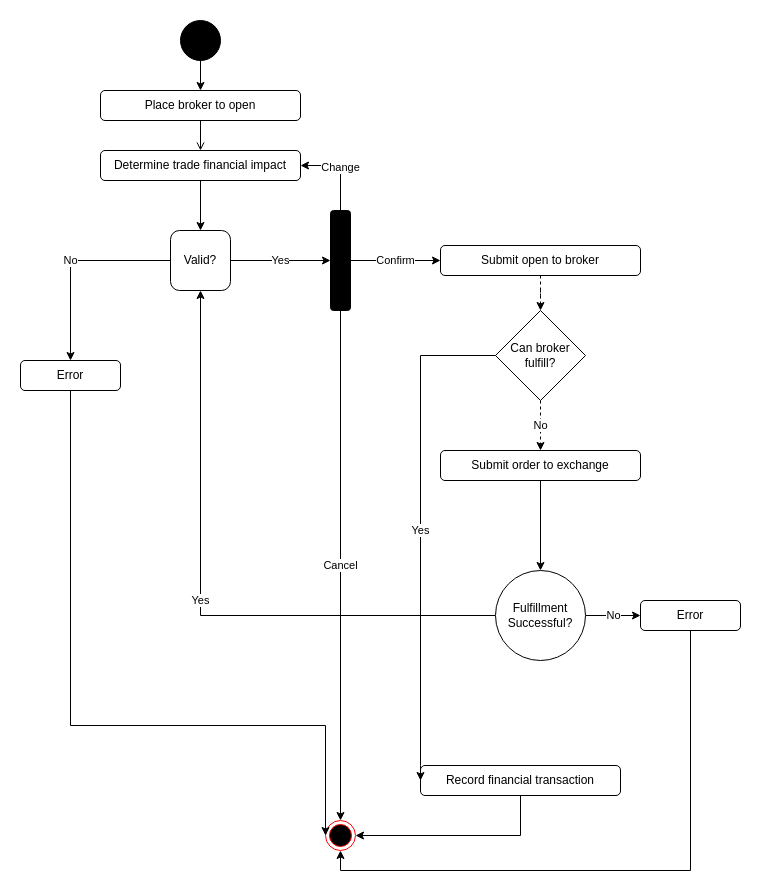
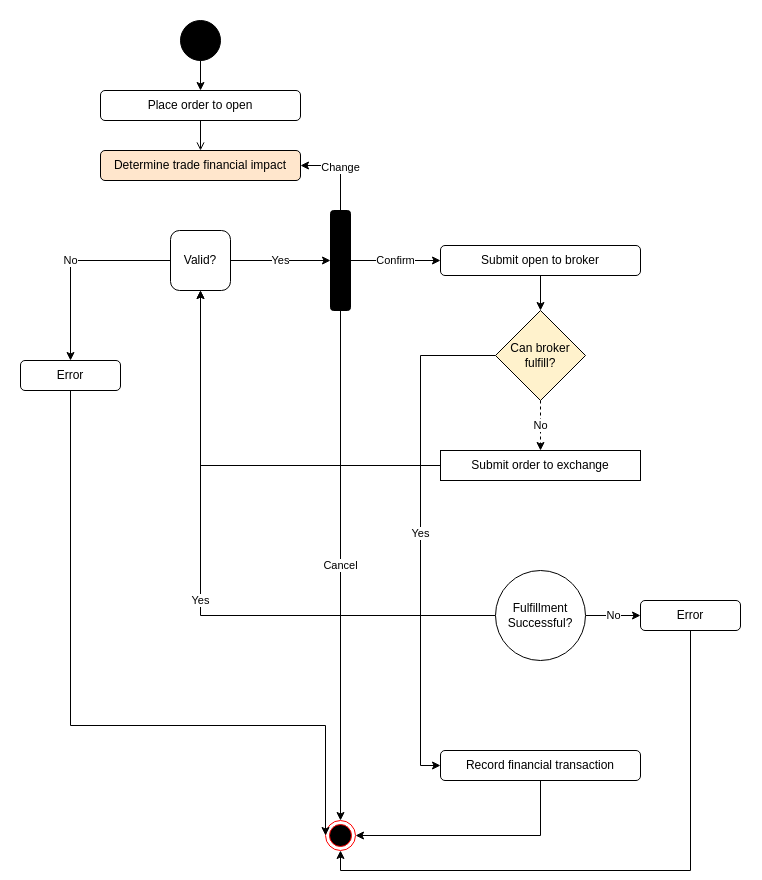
  <mxCell id="0" />
  <mxCell id="1" parent="0" />
  <mxCell id="2" value="" style="edgeStyle=orthogonalEdgeStyle;rounded=0;orthogonalLoop=1;jettySize=auto;html=1;" parent="1" source="3" target="5" edge="1"><mxGeometry relative="1" as="geometry" /></mxCell>
  <mxCell id="3" value="" style="ellipse;whiteSpace=wrap;html=1;aspect=fixed;fillColor=#000000;" parent="1" vertex="1"><mxGeometry x="180" y="20" width="40" height="40" as="geometry" /></mxCell>
  <mxCell id="4" value="" style="edgeStyle=orthogonalEdgeStyle;rounded=0;orthogonalLoop=1;jettySize=auto;html=1;entryX=0.5;entryY=0;entryDx=0;entryDy=0;endArrow=open;" parent="1" source="5" target="24" edge="1"><mxGeometry relative="1" as="geometry" /></mxCell>
- <mxCell id="5" value="Place broker to open" style="rounded=1;whiteSpace=wrap;html=1;fillColor=#FFFFFF;" parent="1" vertex="1"><mxGeometry x="100" y="90" width="200" height="30" as="geometry" /></mxCell>
+ <mxCell id="5" value="Place order to open" style="rounded=1;whiteSpace=wrap;html=1;fillColor=#FFFFFF;" parent="1" vertex="1"><mxGeometry x="100" y="90" width="200" height="30" as="geometry" /></mxCell>
  <mxCell id="6" value="No" style="edgeStyle=orthogonalEdgeStyle;rounded=0;orthogonalLoop=1;jettySize=auto;html=1;" parent="1" source="7" target="11" edge="1"><mxGeometry relative="1" as="geometry" /></mxCell>
  <mxCell id="7" value="Valid?" style="whiteSpace=wrap;html=1;fillColor=#FFFFFF;rounded=1;" parent="1" vertex="1"><mxGeometry x="170" y="230" width="60" height="60" as="geometry" /></mxCell>
  <mxCell id="8" value="" style="edgeStyle=orthogonalEdgeStyle;rounded=0;orthogonalLoop=1;jettySize=auto;html=1;entryX=1;entryY=0.5;entryDx=0;entryDy=0;exitX=0.5;exitY=1;exitDx=0;exitDy=0;" parent="1" source="13" target="9" edge="1"><mxGeometry relative="1" as="geometry"><mxPoint x="540" y="550" as="targetPoint" /></mxGeometry></mxCell>
  <mxCell id="9" value="" style="ellipse;html=1;shape=endState;fillColor=#000000;strokeColor=#ff0000;" parent="1" vertex="1"><mxGeometry x="325" y="820" width="30" height="30" as="geometry" /></mxCell>
  <mxCell id="10" style="edgeStyle=orthogonalEdgeStyle;rounded=0;orthogonalLoop=1;jettySize=auto;html=1;entryX=0;entryY=0.5;entryDx=0;entryDy=0;exitX=0.5;exitY=1;exitDx=0;exitDy=0;" parent="1" source="11" target="9" edge="1"><mxGeometry relative="1" as="geometry"><Array as="points"><mxPoint x="70" y="725" /></Array></mxGeometry></mxCell>
  <mxCell id="11" value="Error" style="rounded=1;whiteSpace=wrap;html=1;fillColor=#FFFFFF;" parent="1" vertex="1"><mxGeometry x="20" y="360" width="100" height="30" as="geometry" /></mxCell>
  <mxCell id="12" value="Yes" style="edgeStyle=orthogonalEdgeStyle;rounded=0;orthogonalLoop=1;jettySize=auto;html=1;entryX=0;entryY=0.5;entryDx=0;entryDy=0;endArrow=classic;endFill=1;exitX=1;exitY=0.5;exitDx=0;exitDy=0;" parent="1" source="7" target="28" edge="1"><mxGeometry relative="1" as="geometry"><mxPoint x="300" y="260" as="targetPoint" /></mxGeometry></mxCell>
- <mxCell id="13" value="Record financial transaction" style="rounded=1;whiteSpace=wrap;html=1;fillColor=#FFFFFF;" parent="1" vertex="1"><mxGeometry x="420" y="765" width="200" height="30" as="geometry" /></mxCell>
- <mxCell id="14" value="" style="edgeStyle=orthogonalEdgeStyle;rounded=0;orthogonalLoop=1;jettySize=auto;html=1;entryX=0.5;entryY=0;entryDx=0;entryDy=0;dashed=1;" parent="1" source="15" target="31" edge="1"><mxGeometry relative="1" as="geometry"><mxPoint x="540" y="260" as="targetPoint" /></mxGeometry></mxCell>
+ <mxCell id="13" value="Record financial transaction" style="rounded=1;whiteSpace=wrap;html=1;fillColor=#FFFFFF;" parent="1" vertex="1"><mxGeometry x="440" y="750" width="200" height="30" as="geometry" /></mxCell>
+ <mxCell id="14" value="" style="edgeStyle=orthogonalEdgeStyle;rounded=0;orthogonalLoop=1;jettySize=auto;html=1;entryX=0.5;entryY=0;entryDx=0;entryDy=0;" parent="1" source="15" target="31" edge="1"><mxGeometry relative="1" as="geometry"><mxPoint x="540" y="260" as="targetPoint" /></mxGeometry></mxCell>
  <mxCell id="15" value="Submit open to broker" style="rounded=1;whiteSpace=wrap;html=1;fillColor=#FFFFFF;" parent="1" vertex="1"><mxGeometry x="440" y="245" width="200" height="30" as="geometry" /></mxCell>
- <mxCell id="16" style="edgeStyle=orthogonalEdgeStyle;rounded=0;orthogonalLoop=1;jettySize=auto;html=1;entryX=0.5;entryY=0;entryDx=0;entryDy=0;" edge="1" parent="1" source="17" target="20"><mxGeometry relative="1" as="geometry" /></mxCell>
- <mxCell id="17" value="Submit order to exchange" style="rounded=1;whiteSpace=wrap;html=1;fillColor=#FFFFFF;" vertex="1" parent="1"><mxGeometry x="440" y="450" width="200" height="30" as="geometry" /></mxCell>
+ <mxCell id="16" style="edgeStyle=orthogonalEdgeStyle;rounded=0;orthogonalLoop=1;jettySize=auto;html=1;" edge="1" parent="1" source="17" target="7"><mxGeometry relative="1" as="geometry" /></mxCell>
+ <mxCell id="17" value="Submit order to exchange" style="whiteSpace=wrap;html=1;fillColor=#FFFFFF;rounded=0;" vertex="1" parent="1"><mxGeometry x="440" y="450" width="200" height="30" as="geometry" /></mxCell>
  <mxCell id="18" value="Yes" style="edgeStyle=orthogonalEdgeStyle;rounded=0;orthogonalLoop=1;jettySize=auto;html=1;" edge="1" parent="1" source="20" target="7"><mxGeometry relative="1" as="geometry" /></mxCell>
  <mxCell id="19" value="No" style="edgeStyle=orthogonalEdgeStyle;rounded=0;orthogonalLoop=1;jettySize=auto;html=1;entryX=0;entryY=0.5;entryDx=0;entryDy=0;" edge="1" parent="1" source="20" target="22"><mxGeometry relative="1" as="geometry" /></mxCell>
  <mxCell id="20" value="&lt;span&gt;Fulfillment Successful?&lt;/span&gt;" style="ellipse;whiteSpace=wrap;html=1;" vertex="1" parent="1"><mxGeometry x="495" y="570" width="90" height="90" as="geometry" /></mxCell>
  <mxCell id="21" style="edgeStyle=orthogonalEdgeStyle;rounded=0;orthogonalLoop=1;jettySize=auto;html=1;entryX=0.5;entryY=1;entryDx=0;entryDy=0;exitX=0.5;exitY=1;exitDx=0;exitDy=0;" edge="1" parent="1" source="22" target="9"><mxGeometry relative="1" as="geometry" /></mxCell>
  <mxCell id="22" value="Error" style="rounded=1;whiteSpace=wrap;html=1;fillColor=#FFFFFF;" vertex="1" parent="1"><mxGeometry x="640" y="600" width="100" height="30" as="geometry" /></mxCell>
- <mxCell id="23" style="edgeStyle=orthogonalEdgeStyle;rounded=0;orthogonalLoop=1;jettySize=auto;html=1;entryX=0.5;entryY=0;entryDx=0;entryDy=0;exitX=0.5;exitY=1;exitDx=0;exitDy=0;" edge="1" parent="1" source="24" target="7"><mxGeometry relative="1" as="geometry"><Array as="points" /></mxGeometry></mxCell>
- <mxCell id="24" value="Determine trade financial impact" style="rounded=1;whiteSpace=wrap;html=1;fillColor=#FFFFFF;" vertex="1" parent="1"><mxGeometry x="100" y="150" width="200" height="30" as="geometry" /></mxCell>
+ <mxCell id="24" value="Determine trade financial impact" style="rounded=1;whiteSpace=wrap;html=1;fillColor=#ffe6cc;" vertex="1" parent="1"><mxGeometry x="100" y="150" width="200" height="30" as="geometry" /></mxCell>
  <mxCell id="25" value="Change" style="edgeStyle=orthogonalEdgeStyle;rounded=0;orthogonalLoop=1;jettySize=auto;html=1;exitX=0.5;exitY=0;exitDx=0;exitDy=0;" edge="1" parent="1" source="28"><mxGeometry relative="1" as="geometry"><mxPoint x="300" y="165" as="targetPoint" /><Array as="points"><mxPoint x="340" y="165" /><mxPoint x="300" y="165" /></Array></mxGeometry></mxCell>
  <mxCell id="26" value="Confirm" style="edgeStyle=orthogonalEdgeStyle;rounded=0;orthogonalLoop=1;jettySize=auto;html=1;entryX=0;entryY=0.5;entryDx=0;entryDy=0;" edge="1" parent="1" source="28" target="15"><mxGeometry relative="1" as="geometry" /></mxCell>
  <mxCell id="27" value="Cancel" style="edgeStyle=orthogonalEdgeStyle;rounded=0;orthogonalLoop=1;jettySize=auto;html=1;entryX=0.5;entryY=0;entryDx=0;entryDy=0;" edge="1" parent="1" source="28" target="9"><mxGeometry relative="1" as="geometry" /></mxCell>
  <mxCell id="28" value="" style="rounded=1;whiteSpace=wrap;html=1;fillColor=#000000;" vertex="1" parent="1"><mxGeometry x="330" y="210" width="20" height="100" as="geometry" /></mxCell>
  <mxCell id="29" value="No" style="edgeStyle=orthogonalEdgeStyle;rounded=0;orthogonalLoop=1;jettySize=auto;html=1;entryX=0.5;entryY=0;entryDx=0;entryDy=0;dashed=1;" edge="1" parent="1" source="31" target="17"><mxGeometry relative="1" as="geometry" /></mxCell>
  <mxCell id="30" value="Yes" style="edgeStyle=orthogonalEdgeStyle;rounded=0;orthogonalLoop=1;jettySize=auto;html=1;entryX=0;entryY=0.5;entryDx=0;entryDy=0;" edge="1" parent="1" source="31" target="13"><mxGeometry relative="1" as="geometry"><Array as="points"><mxPoint x="420" y="355" /><mxPoint x="420" y="765" /></Array></mxGeometry></mxCell>
- <mxCell id="31" value="&lt;span&gt;Can broker fulfill?&lt;/span&gt;" style="rhombus;whiteSpace=wrap;html=1;" vertex="1" parent="1"><mxGeometry x="495" y="310" width="90" height="90" as="geometry" /></mxCell>
+ <mxCell id="31" value="&lt;span&gt;Can broker fulfill?&lt;/span&gt;" style="rhombus;whiteSpace=wrap;html=1;fillColor=#fff2cc;" vertex="1" parent="1"><mxGeometry x="495" y="310" width="90" height="90" as="geometry" /></mxCell>
